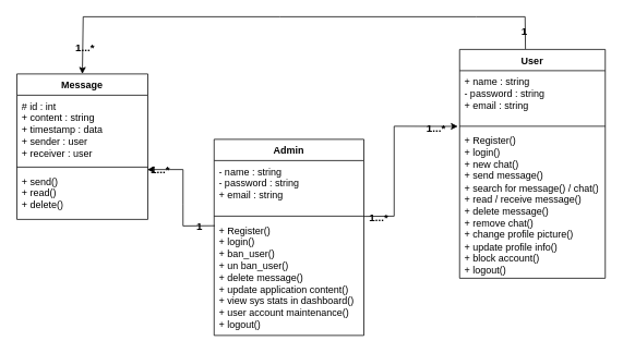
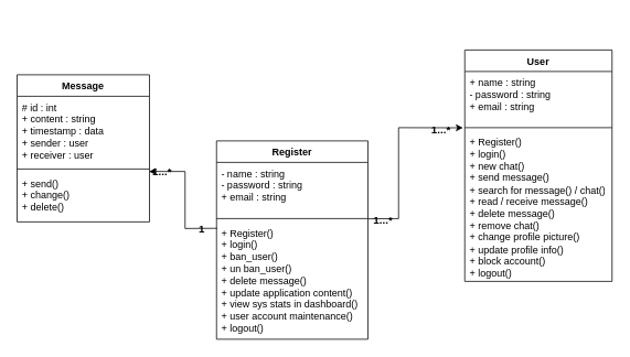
  <mxCell id="0" />
  <mxCell id="1" parent="0" />
- <mxCell id="2" value="Admin" style="swimlane;fontStyle=1;align=center;verticalAlign=top;childLayout=stackLayout;horizontal=1;startSize=26;horizontalStack=0;resizeParent=1;resizeParentMax=0;resizeLast=0;collapsible=1;marginBottom=0;whiteSpace=wrap;html=1;labelBackgroundColor=none;" parent="1" vertex="1"><mxGeometry x="261" y="170" width="183" height="240" as="geometry"><mxRectangle x="345" y="150" width="80" height="30" as="alternateBounds" /></mxGeometry></mxCell>
+ <mxCell id="2" value="Register" style="swimlane;fontStyle=1;align=center;verticalAlign=top;childLayout=stackLayout;horizontal=1;startSize=26;horizontalStack=0;resizeParent=1;resizeParentMax=0;resizeLast=0;collapsible=1;marginBottom=0;whiteSpace=wrap;html=1;labelBackgroundColor=none;" parent="1" vertex="1"><mxGeometry x="261" y="170" width="183" height="240" as="geometry"><mxRectangle x="345" y="150" width="80" height="30" as="alternateBounds" /></mxGeometry></mxCell>
  <mxCell id="3" value="- name : string&lt;br&gt;- password : string&lt;br&gt;+ email : string&amp;nbsp;" style="text;strokeColor=none;fillColor=none;align=left;verticalAlign=top;spacingLeft=4;spacingRight=4;overflow=hidden;rotatable=0;points=[[0,0.5],[1,0.5]];portConstraint=eastwest;whiteSpace=wrap;html=1;labelBackgroundColor=none;" parent="2" vertex="1"><mxGeometry y="26" width="183" height="64" as="geometry" /></mxCell>
  <mxCell id="4" value="" style="line;strokeWidth=1;fillColor=none;align=left;verticalAlign=middle;spacingTop=-1;spacingLeft=3;spacingRight=3;rotatable=0;labelPosition=right;points=[];portConstraint=eastwest;strokeColor=inherit;labelBackgroundColor=none;" parent="2" vertex="1"><mxGeometry y="90" width="183" height="8" as="geometry" /></mxCell>
  <mxCell id="5" value="+ Register()&lt;br&gt;+ login()&lt;br&gt;+&amp;nbsp;ban_user()&lt;br&gt;+ un ban_user()&lt;br&gt;+ delete message()&lt;br&gt;+ update application content()&lt;br&gt;+ view sys stats in dashboard()&lt;br&gt;+ user account maintenance()&lt;br&gt;+ logout()" style="text;strokeColor=none;fillColor=none;align=left;verticalAlign=top;spacingLeft=4;spacingRight=4;overflow=hidden;rotatable=0;points=[[0,0.5],[1,0.5]];portConstraint=eastwest;whiteSpace=wrap;html=1;labelBackgroundColor=none;" parent="2" vertex="1"><mxGeometry y="98" width="183" height="142" as="geometry" /></mxCell>
  <mxCell id="6" value="User" style="swimlane;fontStyle=1;align=center;verticalAlign=top;childLayout=stackLayout;horizontal=1;startSize=26;horizontalStack=0;resizeParent=1;resizeParentMax=0;resizeLast=0;collapsible=1;marginBottom=0;whiteSpace=wrap;html=1;fillColor=none;labelBackgroundColor=none;" parent="1" vertex="1"><mxGeometry x="561" y="60" width="178" height="280" as="geometry"><mxRectangle x="345" y="150" width="80" height="30" as="alternateBounds" /></mxGeometry></mxCell>
  <mxCell id="7" value="+ name : string&lt;br&gt;- password : string&lt;br&gt;+ email : string&amp;nbsp;" style="text;strokeColor=none;fillColor=none;align=left;verticalAlign=top;spacingLeft=4;spacingRight=4;overflow=hidden;rotatable=0;points=[[0,0.5],[1,0.5]];portConstraint=eastwest;whiteSpace=wrap;html=1;labelBackgroundColor=none;" parent="6" vertex="1"><mxGeometry y="26" width="178" height="64" as="geometry" /></mxCell>
  <mxCell id="8" value="" style="line;strokeWidth=1;fillColor=none;align=left;verticalAlign=middle;spacingTop=-1;spacingLeft=3;spacingRight=3;rotatable=0;labelPosition=right;points=[];portConstraint=eastwest;strokeColor=inherit;labelBackgroundColor=none;" parent="6" vertex="1"><mxGeometry y="90" width="178" height="8" as="geometry" /></mxCell>
  <mxCell id="9" value="+ Register()&lt;br&gt;+ login()&lt;br&gt;+ new chat()&lt;br&gt;+ send message()&lt;br&gt;+ search for message() / chat()&lt;br&gt;+ read / receive message()&lt;br&gt;+ delete message()&lt;br&gt;+ remove chat()&lt;br&gt;+ change profile picture()&lt;br&gt;+ update profile info()&lt;br&gt;+ block account()&lt;br&gt;+ logout()" style="text;strokeColor=none;fillColor=none;align=left;verticalAlign=top;spacingLeft=4;spacingRight=4;overflow=hidden;rotatable=0;points=[[0,0.5],[1,0.5]];portConstraint=eastwest;whiteSpace=wrap;html=1;labelBackgroundColor=none;" parent="6" vertex="1"><mxGeometry y="98" width="178" height="182" as="geometry" /></mxCell>
  <mxCell id="10" value="Message" style="swimlane;fontStyle=1;align=center;verticalAlign=top;childLayout=stackLayout;horizontal=1;startSize=26;horizontalStack=0;resizeParent=1;resizeParentMax=0;resizeLast=0;collapsible=1;marginBottom=0;whiteSpace=wrap;html=1;labelBackgroundColor=none;" parent="1" vertex="1"><mxGeometry x="20" y="90" width="160" height="178" as="geometry"><mxRectangle x="345" y="150" width="80" height="30" as="alternateBounds" /></mxGeometry></mxCell>
  <mxCell id="11" value="# id : int&lt;br&gt;+ content : string&lt;br&gt;+ timestamp : data&lt;br&gt;+ sender : user&lt;br&gt;+ receiver : user&amp;nbsp;" style="text;strokeColor=none;fillColor=none;align=left;verticalAlign=top;spacingLeft=4;spacingRight=4;overflow=hidden;rotatable=0;points=[[0,0.5],[1,0.5]];portConstraint=eastwest;whiteSpace=wrap;html=1;labelBackgroundColor=none;" parent="10" vertex="1"><mxGeometry y="26" width="160" height="84" as="geometry" /></mxCell>
  <mxCell id="12" value="" style="line;strokeWidth=1;fillColor=none;align=left;verticalAlign=middle;spacingTop=-1;spacingLeft=3;spacingRight=3;rotatable=0;labelPosition=right;points=[];portConstraint=eastwest;strokeColor=inherit;labelBackgroundColor=none;" parent="10" vertex="1"><mxGeometry y="110" width="160" height="8" as="geometry" /></mxCell>
- <mxCell id="13" value="+ send()&lt;br&gt;+ read()&lt;br&gt;+ delete()" style="text;strokeColor=none;fillColor=none;align=left;verticalAlign=top;spacingLeft=4;spacingRight=4;overflow=hidden;rotatable=0;points=[[0,0.5],[1,0.5]];portConstraint=eastwest;whiteSpace=wrap;html=1;labelBackgroundColor=none;" parent="10" vertex="1"><mxGeometry y="118" width="160" height="60" as="geometry" /></mxCell>
- <mxCell id="14" value="" style="endArrow=classic;html=1;rounded=0;exitX=0.452;exitY=-0.002;exitDx=0;exitDy=0;entryX=0.5;entryY=0;entryDx=0;entryDy=0;exitPerimeter=0;labelBackgroundColor=none;" parent="1" source="6" target="10" edge="1"><mxGeometry width="50" height="50" relative="1" as="geometry"><mxPoint x="181" y="190" as="sourcePoint" /><mxPoint x="231" y="140" as="targetPoint" /><Array as="points"><mxPoint x="641" y="20" /><mxPoint x="581" y="20" /><mxPoint x="341" y="20" /><mxPoint x="101" y="20" /></Array></mxGeometry></mxCell>
- <mxCell id="15" value="1" style="edgeLabel;html=1;align=center;verticalAlign=middle;resizable=0;points=[];fontStyle=1;fontSize=13;labelBackgroundColor=none;" parent="14" vertex="1" connectable="0"><mxGeometry x="-0.932" y="2" relative="1" as="geometry"><mxPoint as="offset" /></mxGeometry></mxCell>
- <mxCell id="16" value="1...*" style="edgeLabel;html=1;align=center;verticalAlign=middle;resizable=0;points=[];fontSize=13;fontStyle=1;labelBackgroundColor=none;" parent="14" vertex="1" connectable="0"><mxGeometry x="0.901" y="2" relative="1" as="geometry"><mxPoint as="offset" /></mxGeometry></mxCell>
+ <mxCell id="13" value="+ send()&lt;br&gt;+ change()&lt;br&gt;+ delete()" style="text;strokeColor=none;fillColor=none;align=left;verticalAlign=top;spacingLeft=4;spacingRight=4;overflow=hidden;rotatable=0;points=[[0,0.5],[1,0.5]];portConstraint=eastwest;whiteSpace=wrap;html=1;labelBackgroundColor=none;" parent="10" vertex="1"><mxGeometry y="118" width="160" height="60" as="geometry" /></mxCell>
  <mxCell id="17" value="" style="endArrow=classic;html=1;rounded=0;exitX=1.003;exitY=1.068;exitDx=0;exitDy=0;exitPerimeter=0;entryX=-0.012;entryY=-0.021;entryDx=0;entryDy=0;entryPerimeter=0;labelBackgroundColor=none;" parent="1" source="3" target="9" edge="1"><mxGeometry width="50" height="50" relative="1" as="geometry"><mxPoint x="201" y="210" as="sourcePoint" /><mxPoint x="251" y="160" as="targetPoint" /><Array as="points"><mxPoint x="481" y="264" /><mxPoint x="481" y="154" /></Array></mxGeometry></mxCell>
  <mxCell id="18" value="1...*" style="edgeLabel;html=1;align=center;verticalAlign=middle;resizable=0;points=[];fontSize=13;fontStyle=1;labelBackgroundColor=none;" parent="17" vertex="1" connectable="0"><mxGeometry x="0.756" y="-1" relative="1" as="geometry"><mxPoint as="offset" /></mxGeometry></mxCell>
  <mxCell id="19" value="1...*" style="edgeLabel;html=1;align=center;verticalAlign=middle;resizable=0;points=[];fontStyle=1;fontSize=13;labelBackgroundColor=none;" parent="17" vertex="1" connectable="0"><mxGeometry x="-0.845" relative="1" as="geometry"><mxPoint as="offset" /></mxGeometry></mxCell>
  <mxCell id="20" value="" style="endArrow=classic;html=1;rounded=0;exitX=-0.008;exitY=1.078;exitDx=0;exitDy=0;exitPerimeter=0;entryX=0.978;entryY=0.875;entryDx=0;entryDy=0;entryPerimeter=0;labelBackgroundColor=none;" parent="1" edge="1"><mxGeometry width="50" height="50" relative="1" as="geometry"><mxPoint x="261.72" y="275.772" as="sourcePoint" /><mxPoint x="179.48" y="207" as="targetPoint" /><Array as="points"><mxPoint x="223" y="276" /><mxPoint x="223" y="250" /><mxPoint x="223" y="207" /></Array></mxGeometry></mxCell>
  <mxCell id="21" value="1" style="edgeLabel;html=1;align=center;verticalAlign=middle;resizable=0;points=[];fontSize=13;fontStyle=1;labelBackgroundColor=none;" parent="20" vertex="1" connectable="0"><mxGeometry x="-0.752" relative="1" as="geometry"><mxPoint as="offset" /></mxGeometry></mxCell>
  <mxCell id="22" value="1...*" style="edgeLabel;html=1;align=center;verticalAlign=middle;resizable=0;points=[];fontSize=13;fontStyle=1;labelBackgroundColor=none;" parent="20" vertex="1" connectable="0"><mxGeometry x="0.781" y="-1" relative="1" as="geometry"><mxPoint x="-1" as="offset" /></mxGeometry></mxCell>
